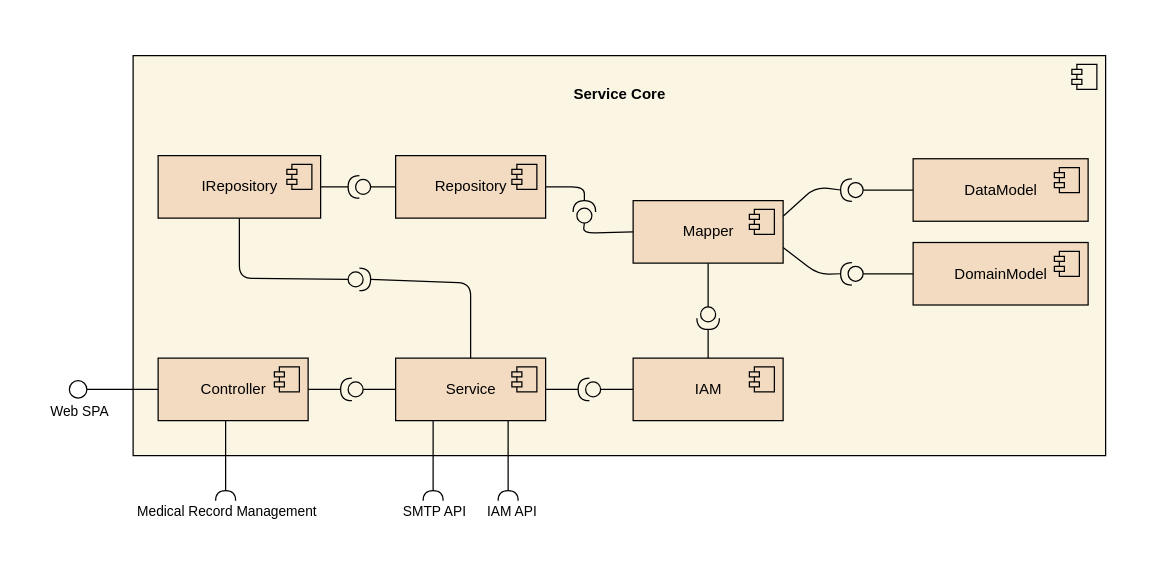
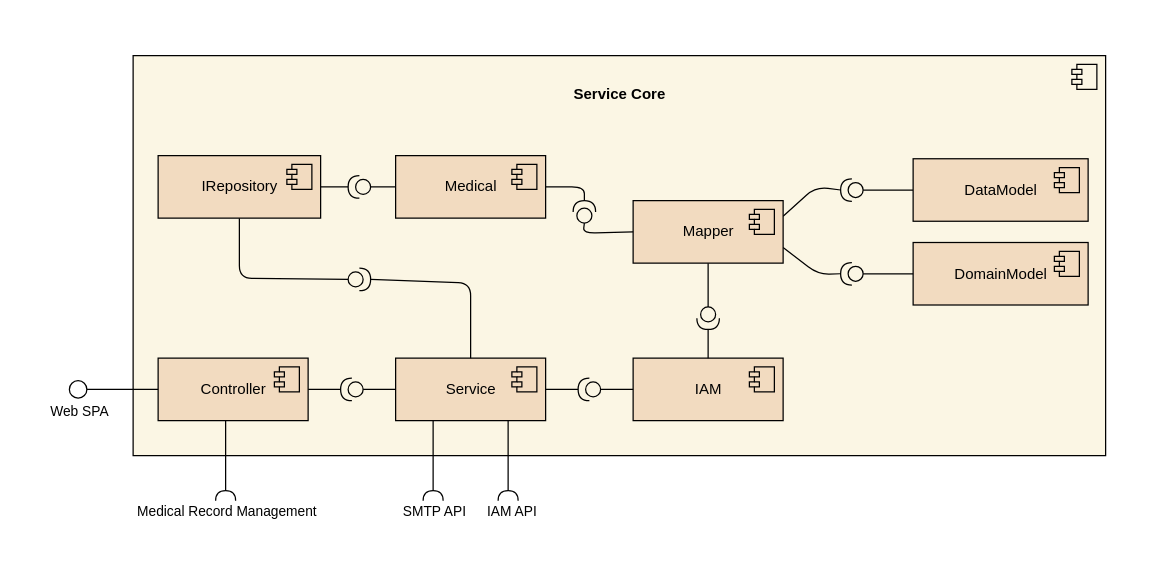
  <mxCell id="0" />
  <mxCell id="1" parent="0" />
  <mxCell id="2" value="" style="whiteSpace=wrap;html=1;strokeColor=none;fontColor=#000000;fillColor=none;" parent="1" vertex="1"><mxGeometry x="20" y="20" width="886" height="414" as="geometry" /></mxCell>
  <mxCell id="3" value="&lt;b&gt;Service Core&lt;br&gt;&lt;br&gt;&lt;br&gt;&lt;br&gt;&lt;br&gt;&lt;br&gt;&lt;br&gt;&lt;br&gt;&lt;br&gt;&lt;br&gt;&lt;br&gt;&lt;br&gt;&lt;br&gt;&lt;br&gt;&lt;br&gt;&lt;br&gt;&lt;br&gt;&lt;br&gt;&lt;br&gt;&lt;/b&gt;" style="html=1;dropTarget=0;fillColor=#FBF6E4;strokeColor=#000000;fontColor=#000000;" parent="1" vertex="1"><mxGeometry x="106" y="44" width="778" height="320" as="geometry" /></mxCell>
  <mxCell id="4" value="" style="shape=module;jettyWidth=8;jettyHeight=4;fillColor=#FBF6E4;strokeColor=#000000;" parent="3" vertex="1"><mxGeometry x="1" width="20" height="20" relative="1" as="geometry"><mxPoint x="-27" y="7" as="offset" /></mxGeometry></mxCell>
  <mxCell id="5" style="edgeStyle=none;html=1;exitX=1;exitY=0.5;exitDx=0;exitDy=0;entryX=1;entryY=0.5;entryDx=0;entryDy=0;entryPerimeter=0;labelBackgroundColor=default;strokeColor=#000000;fontColor=#000000;endArrow=none;endFill=0;" parent="1" source="7" target="20" edge="1"><mxGeometry relative="1" as="geometry" /></mxCell>
  <mxCell id="6" style="edgeStyle=none;html=1;exitX=0.5;exitY=1;exitDx=0;exitDy=0;entryX=0;entryY=0.5;entryDx=0;entryDy=0;entryPerimeter=0;labelBackgroundColor=default;strokeColor=#000000;fontColor=#000000;endArrow=none;endFill=0;" parent="1" source="7" target="44" edge="1"><mxGeometry relative="1" as="geometry"><Array as="points"><mxPoint x="191" y="222" /></Array></mxGeometry></mxCell>
  <mxCell id="7" value="IRepository" style="html=1;dropTarget=0;fillColor=#f2dbc0;strokeColor=#000000;fontColor=#000000;align=center;" parent="1" vertex="1"><mxGeometry x="126" y="124" width="130" height="50" as="geometry" /></mxCell>
  <mxCell id="8" value="" style="shape=module;jettyWidth=8;jettyHeight=4;fillColor=#f2dbc0;strokeColor=#000000;" parent="7" vertex="1"><mxGeometry x="1" width="20" height="20" relative="1" as="geometry"><mxPoint x="-27" y="7" as="offset" /></mxGeometry></mxCell>
  <mxCell id="9" style="edgeStyle=none;html=1;entryX=1;entryY=0.5;entryDx=0;entryDy=0;entryPerimeter=0;labelBackgroundColor=default;strokeColor=#000000;fontColor=#000000;endArrow=none;endFill=0;exitX=1;exitY=0.5;exitDx=0;exitDy=0;" parent="1" source="10" target="18" edge="1"><mxGeometry relative="1" as="geometry"><Array as="points"><mxPoint x="467" y="149" /></Array></mxGeometry></mxCell>
- <mxCell id="10" value="Repository" style="html=1;dropTarget=0;fillColor=#f2dbc0;strokeColor=#000000;fontColor=#000000;" parent="1" vertex="1"><mxGeometry x="316" y="124" width="120" height="50" as="geometry" /></mxCell>
+ <mxCell id="10" value="Medical" style="html=1;dropTarget=0;fillColor=#f2dbc0;strokeColor=#000000;fontColor=#000000;" parent="1" vertex="1"><mxGeometry x="316" y="124" width="120" height="50" as="geometry" /></mxCell>
  <mxCell id="11" value="" style="shape=module;jettyWidth=8;jettyHeight=4;fillColor=#f2dbc0;strokeColor=#000000;" parent="10" vertex="1"><mxGeometry x="1" width="20" height="20" relative="1" as="geometry"><mxPoint x="-27" y="7" as="offset" /></mxGeometry></mxCell>
  <mxCell id="12" style="edgeStyle=none;html=1;exitX=0.5;exitY=1;exitDx=0;exitDy=0;entryX=0;entryY=0.5;entryDx=0;entryDy=0;entryPerimeter=0;labelBackgroundColor=default;strokeColor=#000000;fontColor=#000000;endArrow=none;endFill=0;" parent="1" source="15" target="24" edge="1"><mxGeometry relative="1" as="geometry" /></mxCell>
  <mxCell id="13" style="edgeStyle=none;html=1;exitX=1;exitY=0.25;exitDx=0;exitDy=0;entryX=1;entryY=0.5;entryDx=0;entryDy=0;entryPerimeter=0;labelBackgroundColor=default;strokeColor=#000000;fontColor=#000000;endArrow=none;endFill=0;" parent="1" source="15" target="26" edge="1"><mxGeometry relative="1" as="geometry"><Array as="points"><mxPoint x="652" y="149" /></Array></mxGeometry></mxCell>
  <mxCell id="14" style="edgeStyle=none;html=1;exitX=1;exitY=0.75;exitDx=0;exitDy=0;entryX=1;entryY=0.5;entryDx=0;entryDy=0;entryPerimeter=0;labelBackgroundColor=default;strokeColor=#000000;fontColor=#000000;endArrow=none;endFill=0;" parent="1" source="15" target="32" edge="1"><mxGeometry relative="1" as="geometry"><Array as="points"><mxPoint x="654" y="219" /></Array></mxGeometry></mxCell>
  <mxCell id="15" value="Mapper" style="html=1;dropTarget=0;fillColor=#f2dbc0;strokeColor=#000000;fontColor=#000000;" parent="1" vertex="1"><mxGeometry x="506" y="160" width="120" height="50" as="geometry" /></mxCell>
  <mxCell id="16" value="" style="shape=module;jettyWidth=8;jettyHeight=4;fillColor=#f2dbc0;strokeColor=#000000;" parent="15" vertex="1"><mxGeometry x="1" width="20" height="20" relative="1" as="geometry"><mxPoint x="-27" y="7" as="offset" /></mxGeometry></mxCell>
  <mxCell id="17" style="edgeStyle=none;html=1;exitX=0;exitY=0.5;exitDx=0;exitDy=0;exitPerimeter=0;entryX=0;entryY=0.5;entryDx=0;entryDy=0;labelBackgroundColor=default;strokeColor=#000000;fontColor=#000000;endArrow=none;endFill=0;" parent="1" source="18" target="15" edge="1"><mxGeometry relative="1" as="geometry"><Array as="points"><mxPoint x="466" y="186" /></Array></mxGeometry></mxCell>
  <mxCell id="18" value="" style="shape=providedRequiredInterface;html=1;verticalLabelPosition=bottom;sketch=0;fontColor=#000000;fillColor=none;direction=north;strokeColor=#000000;" parent="1" vertex="1"><mxGeometry x="458" y="160" width="18" height="18" as="geometry" /></mxCell>
  <mxCell id="19" style="edgeStyle=none;html=1;exitX=0;exitY=0.5;exitDx=0;exitDy=0;exitPerimeter=0;entryX=0;entryY=0.5;entryDx=0;entryDy=0;labelBackgroundColor=default;strokeColor=#000000;fontColor=#000000;endArrow=none;endFill=0;" parent="1" source="20" target="10" edge="1"><mxGeometry relative="1" as="geometry" /></mxCell>
  <mxCell id="20" value="" style="shape=providedRequiredInterface;html=1;verticalLabelPosition=bottom;sketch=0;fontColor=#000000;fillColor=none;direction=west;strokeColor=#000000;" parent="1" vertex="1"><mxGeometry x="278" y="140" width="18" height="18" as="geometry" /></mxCell>
  <mxCell id="21" value="IAM" style="html=1;dropTarget=0;fillColor=#f2dbc0;strokeColor=#000000;fontColor=#000000;" parent="1" vertex="1"><mxGeometry x="506" y="286" width="120" height="50" as="geometry" /></mxCell>
  <mxCell id="22" value="" style="shape=module;jettyWidth=8;jettyHeight=4;fillColor=#f2dbc0;strokeColor=#000000;" parent="21" vertex="1"><mxGeometry x="1" width="20" height="20" relative="1" as="geometry"><mxPoint x="-27" y="7" as="offset" /></mxGeometry></mxCell>
  <mxCell id="23" style="edgeStyle=none;html=1;exitX=1;exitY=0.5;exitDx=0;exitDy=0;exitPerimeter=0;entryX=0.5;entryY=0;entryDx=0;entryDy=0;labelBackgroundColor=default;strokeColor=#000000;fontColor=#000000;endArrow=none;endFill=0;" parent="1" source="24" target="21" edge="1"><mxGeometry relative="1" as="geometry" /></mxCell>
  <mxCell id="24" value="" style="shape=providedRequiredInterface;html=1;verticalLabelPosition=bottom;sketch=0;fontColor=#000000;fillColor=none;direction=south;strokeColor=#000000;" parent="1" vertex="1"><mxGeometry x="557" y="245" width="18" height="18" as="geometry" /></mxCell>
  <mxCell id="25" style="edgeStyle=none;html=1;exitX=0;exitY=0.5;exitDx=0;exitDy=0;exitPerimeter=0;entryX=0;entryY=0.5;entryDx=0;entryDy=0;labelBackgroundColor=default;strokeColor=#000000;fontColor=#000000;endArrow=none;endFill=0;" parent="1" source="26" target="27" edge="1"><mxGeometry relative="1" as="geometry" /></mxCell>
  <mxCell id="26" value="" style="shape=providedRequiredInterface;html=1;verticalLabelPosition=bottom;sketch=0;fontColor=#000000;fillColor=none;direction=west;strokeColor=#000000;" parent="1" vertex="1"><mxGeometry x="672" y="142.5" width="18" height="18" as="geometry" /></mxCell>
  <mxCell id="27" value="DataModel" style="html=1;dropTarget=0;fillColor=#f2dbc0;strokeColor=#000000;fontColor=#000000;" parent="1" vertex="1"><mxGeometry x="730" y="126.5" width="140" height="50" as="geometry" /></mxCell>
  <mxCell id="28" value="" style="shape=module;jettyWidth=8;jettyHeight=4;fillColor=#f2dbc0;strokeColor=#000000;" parent="27" vertex="1"><mxGeometry x="1" width="20" height="20" relative="1" as="geometry"><mxPoint x="-27" y="7" as="offset" /></mxGeometry></mxCell>
  <mxCell id="29" value="DomainModel" style="html=1;dropTarget=0;fillColor=#f2dbc0;strokeColor=#000000;fontColor=#000000;" parent="1" vertex="1"><mxGeometry x="730" y="193.5" width="140" height="50" as="geometry" /></mxCell>
  <mxCell id="30" value="" style="shape=module;jettyWidth=8;jettyHeight=4;fillColor=#f2dbc0;strokeColor=#000000;" parent="29" vertex="1"><mxGeometry x="1" width="20" height="20" relative="1" as="geometry"><mxPoint x="-27" y="7" as="offset" /></mxGeometry></mxCell>
  <mxCell id="31" style="edgeStyle=none;html=1;exitX=0;exitY=0.5;exitDx=0;exitDy=0;exitPerimeter=0;labelBackgroundColor=default;strokeColor=#000000;fontColor=#000000;endArrow=none;endFill=0;" parent="1" source="32" target="29" edge="1"><mxGeometry relative="1" as="geometry" /></mxCell>
  <mxCell id="32" value="" style="shape=providedRequiredInterface;html=1;verticalLabelPosition=bottom;sketch=0;fontColor=#000000;fillColor=none;direction=west;strokeColor=#000000;" parent="1" vertex="1"><mxGeometry x="672" y="209.5" width="18" height="18" as="geometry" /></mxCell>
  <mxCell id="33" style="edgeStyle=none;html=1;exitX=1;exitY=0.5;exitDx=0;exitDy=0;entryX=1;entryY=0.5;entryDx=0;entryDy=0;entryPerimeter=0;labelBackgroundColor=default;strokeColor=#000000;fontColor=#000000;endArrow=none;endFill=0;" parent="1" source="34" target="40" edge="1"><mxGeometry relative="1" as="geometry" /></mxCell>
  <mxCell id="34" value="Service" style="html=1;dropTarget=0;fillColor=#f2dbc0;strokeColor=#000000;fontColor=#000000;" parent="1" vertex="1"><mxGeometry x="316" y="286" width="120" height="50" as="geometry" /></mxCell>
  <mxCell id="35" value="" style="shape=module;jettyWidth=8;jettyHeight=4;fillColor=#f2dbc0;strokeColor=#000000;" parent="34" vertex="1"><mxGeometry x="1" width="20" height="20" relative="1" as="geometry"><mxPoint x="-27" y="7" as="offset" /></mxGeometry></mxCell>
  <mxCell id="36" style="edgeStyle=none;html=1;exitX=1;exitY=0.5;exitDx=0;exitDy=0;entryX=1;entryY=0.5;entryDx=0;entryDy=0;entryPerimeter=0;labelBackgroundColor=default;strokeColor=#000000;fontColor=#000000;endArrow=none;endFill=0;" parent="1" source="37" target="42" edge="1"><mxGeometry relative="1" as="geometry" /></mxCell>
  <mxCell id="37" value="Controller" style="html=1;dropTarget=0;fillColor=#f2dbc0;strokeColor=#000000;fontColor=#000000;" parent="1" vertex="1"><mxGeometry x="126" y="286" width="120" height="50" as="geometry" /></mxCell>
  <mxCell id="38" value="" style="shape=module;jettyWidth=8;jettyHeight=4;fillColor=#f2dbc0;strokeColor=#000000;" parent="37" vertex="1"><mxGeometry x="1" width="20" height="20" relative="1" as="geometry"><mxPoint x="-27" y="7" as="offset" /></mxGeometry></mxCell>
  <mxCell id="39" style="edgeStyle=none;html=1;exitX=0;exitY=0.5;exitDx=0;exitDy=0;exitPerimeter=0;entryX=0;entryY=0.5;entryDx=0;entryDy=0;labelBackgroundColor=default;strokeColor=#000000;fontColor=#000000;endArrow=none;endFill=0;" parent="1" source="40" target="21" edge="1"><mxGeometry relative="1" as="geometry" /></mxCell>
  <mxCell id="40" value="" style="shape=providedRequiredInterface;html=1;verticalLabelPosition=bottom;sketch=0;fontColor=#000000;fillColor=none;direction=west;strokeColor=#000000;" parent="1" vertex="1"><mxGeometry x="462" y="302" width="18" height="18" as="geometry" /></mxCell>
  <mxCell id="41" style="edgeStyle=none;html=1;exitX=0;exitY=0.5;exitDx=0;exitDy=0;exitPerimeter=0;entryX=0;entryY=0.5;entryDx=0;entryDy=0;labelBackgroundColor=default;strokeColor=#000000;fontColor=#000000;endArrow=none;endFill=0;" parent="1" source="42" target="34" edge="1"><mxGeometry relative="1" as="geometry" /></mxCell>
  <mxCell id="42" value="" style="shape=providedRequiredInterface;html=1;verticalLabelPosition=bottom;sketch=0;fontColor=#000000;fillColor=none;direction=west;strokeColor=#000000;" parent="1" vertex="1"><mxGeometry x="272" y="302" width="18" height="18" as="geometry" /></mxCell>
  <mxCell id="43" style="edgeStyle=none;html=1;exitX=1;exitY=0.5;exitDx=0;exitDy=0;exitPerimeter=0;entryX=0.5;entryY=0;entryDx=0;entryDy=0;labelBackgroundColor=default;strokeColor=#000000;fontColor=#000000;endArrow=none;endFill=0;" parent="1" source="44" target="34" edge="1"><mxGeometry relative="1" as="geometry"><Array as="points"><mxPoint x="376" y="226" /></Array></mxGeometry></mxCell>
  <mxCell id="44" value="" style="shape=providedRequiredInterface;html=1;verticalLabelPosition=bottom;sketch=0;fontColor=#000000;fillColor=none;direction=east;strokeColor=#000000;" parent="1" vertex="1"><mxGeometry x="278" y="214" width="18" height="18" as="geometry" /></mxCell>
  <mxCell id="45" style="edgeStyle=none;html=1;strokeColor=#000000;fontColor=#000000;endArrow=circle;endFill=0;exitX=0;exitY=0.5;exitDx=0;exitDy=0;" parent="1" source="37" edge="1"><mxGeometry relative="1" as="geometry"><mxPoint x="54" y="311" as="targetPoint" /><mxPoint x="26" y="34" as="sourcePoint" /></mxGeometry></mxCell>
  <mxCell id="46" value="Web SPA" style="edgeLabel;html=1;align=center;verticalAlign=middle;resizable=0;points=[];fontColor=#000000;labelBackgroundColor=none;" parent="45" vertex="1" connectable="0"><mxGeometry x="0.414" y="-5" relative="1" as="geometry"><mxPoint x="-13" y="22" as="offset" /></mxGeometry></mxCell>
  <mxCell id="47" style="edgeStyle=none;html=1;strokeColor=#000000;fontColor=#000000;endArrow=halfCircle;endFill=0;exitX=0.25;exitY=1;exitDx=0;exitDy=0;" parent="1" source="34" edge="1"><mxGeometry relative="1" as="geometry"><mxPoint x="346" y="400" as="targetPoint" /><mxPoint x="6" y="34" as="sourcePoint" /></mxGeometry></mxCell>
  <mxCell id="48" value="SMTP API" style="edgeLabel;html=1;align=center;verticalAlign=middle;resizable=0;points=[];fontColor=#000000;labelBackgroundColor=none;" parent="47" vertex="1" connectable="0"><mxGeometry x="0.866" y="7" relative="1" as="geometry"><mxPoint x="-7" y="12" as="offset" /></mxGeometry></mxCell>
  <mxCell id="49" style="edgeStyle=none;html=1;strokeColor=#000000;fontColor=#000000;endArrow=halfCircle;endFill=0;exitX=0.75;exitY=1;exitDx=0;exitDy=0;" parent="1" source="34" edge="1"><mxGeometry relative="1" as="geometry"><mxPoint x="406" y="400" as="targetPoint" /><mxPoint x="-14" y="34" as="sourcePoint" /></mxGeometry></mxCell>
  <mxCell id="50" value="IAM API" style="edgeLabel;html=1;align=center;verticalAlign=middle;resizable=0;points=[];fontColor=#000000;labelBackgroundColor=none;" parent="49" vertex="1" connectable="0"><mxGeometry x="0.773" y="5" relative="1" as="geometry"><mxPoint x="-3" y="15" as="offset" /></mxGeometry></mxCell>
  <mxCell id="51" style="edgeStyle=none;html=1;strokeColor=#000000;fontColor=#000000;endArrow=halfCircle;endFill=0;exitX=0.25;exitY=1;exitDx=0;exitDy=0;" edge="1" parent="1"><mxGeometry relative="1" as="geometry"><mxPoint x="180" y="400" as="targetPoint" /><mxPoint x="180" y="336" as="sourcePoint" /></mxGeometry></mxCell>
  <mxCell id="52" value="Medical Record Management" style="edgeLabel;html=1;align=center;verticalAlign=middle;resizable=0;points=[];fontColor=#000000;labelBackgroundColor=none;" vertex="1" connectable="0" parent="51"><mxGeometry x="0.866" y="7" relative="1" as="geometry"><mxPoint x="-7" y="12" as="offset" /></mxGeometry></mxCell>
